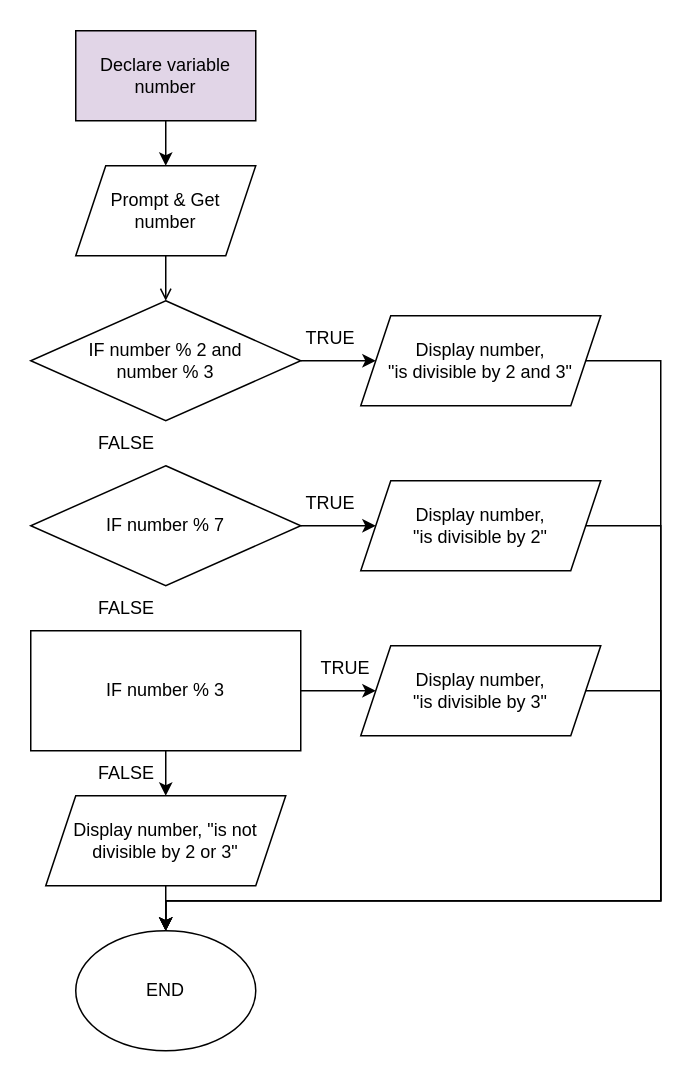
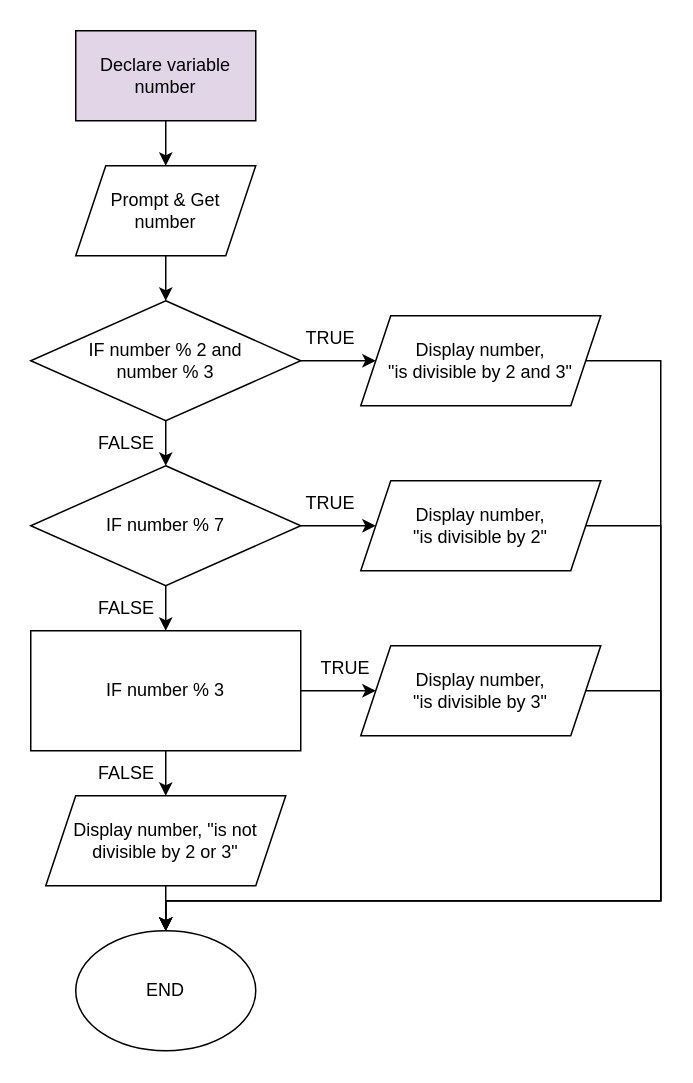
  <mxCell id="0" />
  <mxCell id="1" parent="0" />
  <mxCell id="2" value="" style="edgeStyle=orthogonalEdgeStyle;rounded=0;orthogonalLoop=1;jettySize=auto;html=1;" parent="1" source="3" target="5" edge="1"><mxGeometry relative="1" as="geometry" /></mxCell>
  <mxCell id="3" value="Declare variable number" style="whiteSpace=wrap;html=1;fillColor=#e1d5e7;" parent="1" vertex="1"><mxGeometry x="50" y="20" width="120" height="60" as="geometry" /></mxCell>
- <mxCell id="4" value="" style="edgeStyle=orthogonalEdgeStyle;rounded=0;orthogonalLoop=1;jettySize=auto;html=1;endArrow=open;" parent="1" source="5" target="8" edge="1"><mxGeometry relative="1" as="geometry" /></mxCell>
+ <mxCell id="4" value="" style="edgeStyle=orthogonalEdgeStyle;rounded=0;orthogonalLoop=1;jettySize=auto;html=1;" parent="1" source="5" target="8" edge="1"><mxGeometry relative="1" as="geometry" /></mxCell>
  <mxCell id="5" value="Prompt &amp;amp; Get&lt;br&gt;number" style="shape=parallelogram;perimeter=parallelogramPerimeter;whiteSpace=wrap;html=1;fixedSize=1;" parent="1" vertex="1"><mxGeometry x="50" y="110" width="120" height="60" as="geometry" /></mxCell>
+ <mxCell id="6" value="" style="edgeStyle=orthogonalEdgeStyle;rounded=0;orthogonalLoop=1;jettySize=auto;html=1;" parent="1" source="8" target="11" edge="1"><mxGeometry relative="1" as="geometry" /></mxCell>
  <mxCell id="7" value="" style="edgeStyle=orthogonalEdgeStyle;rounded=0;orthogonalLoop=1;jettySize=auto;html=1;" parent="1" source="8" target="18" edge="1"><mxGeometry relative="1" as="geometry" /></mxCell>
  <mxCell id="8" value="IF&amp;nbsp;number % 2 and&lt;br&gt;number % 3" style="rhombus;whiteSpace=wrap;html=1;" parent="1" vertex="1"><mxGeometry x="20" y="200" width="180" height="80" as="geometry" /></mxCell>
+ <mxCell id="9" value="" style="edgeStyle=orthogonalEdgeStyle;rounded=0;orthogonalLoop=1;jettySize=auto;html=1;" parent="1" source="11" target="14" edge="1"><mxGeometry relative="1" as="geometry" /></mxCell>
  <mxCell id="10" value="" style="edgeStyle=orthogonalEdgeStyle;rounded=0;orthogonalLoop=1;jettySize=auto;html=1;" parent="1" source="11" target="21" edge="1"><mxGeometry relative="1" as="geometry" /></mxCell>
  <mxCell id="11" value="IF&amp;nbsp;number % 7" style="rhombus;whiteSpace=wrap;html=1;" parent="1" vertex="1"><mxGeometry x="20" y="310" width="180" height="80" as="geometry" /></mxCell>
  <mxCell id="12" value="" style="edgeStyle=orthogonalEdgeStyle;rounded=0;orthogonalLoop=1;jettySize=auto;html=1;" parent="1" source="14" target="16" edge="1"><mxGeometry relative="1" as="geometry" /></mxCell>
  <mxCell id="13" value="" style="edgeStyle=orthogonalEdgeStyle;rounded=0;orthogonalLoop=1;jettySize=auto;html=1;" parent="1" source="14" target="23" edge="1"><mxGeometry relative="1" as="geometry" /></mxCell>
  <mxCell id="14" value="IF&amp;nbsp;number % 3" style="whiteSpace=wrap;html=1;rounded=0;" parent="1" vertex="1"><mxGeometry x="20" y="420" width="180" height="80" as="geometry" /></mxCell>
  <mxCell id="15" value="" style="edgeStyle=orthogonalEdgeStyle;rounded=0;orthogonalLoop=1;jettySize=auto;html=1;entryX=0.5;entryY=0;entryDx=0;entryDy=0;" parent="1" source="16" target="19" edge="1"><mxGeometry relative="1" as="geometry"><mxPoint x="110" y="660" as="targetPoint" /></mxGeometry></mxCell>
  <mxCell id="16" value="Display number, &quot;is not divisible by 2 or 3&quot;" style="shape=parallelogram;perimeter=parallelogramPerimeter;whiteSpace=wrap;html=1;fixedSize=1;" parent="1" vertex="1"><mxGeometry x="30" y="530" width="160" height="60" as="geometry" /></mxCell>
  <mxCell id="17" style="edgeStyle=orthogonalEdgeStyle;rounded=0;orthogonalLoop=1;jettySize=auto;html=1;exitX=1;exitY=0.5;exitDx=0;exitDy=0;entryX=0.5;entryY=0;entryDx=0;entryDy=0;" parent="1" source="18" target="19" edge="1"><mxGeometry relative="1" as="geometry"><mxPoint x="470" y="640" as="targetPoint" /><Array as="points"><mxPoint x="440" y="240" /><mxPoint x="440" y="600" /><mxPoint x="110" y="600" /></Array></mxGeometry></mxCell>
  <mxCell id="18" value="Display number,&lt;br&gt;&quot;is divisible by 2 and 3&quot;" style="shape=parallelogram;perimeter=parallelogramPerimeter;whiteSpace=wrap;html=1;fixedSize=1;" parent="1" vertex="1"><mxGeometry x="240" y="210" width="160" height="60" as="geometry" /></mxCell>
  <mxCell id="19" value="END" style="ellipse;whiteSpace=wrap;html=1;" parent="1" vertex="1"><mxGeometry x="50" y="620" width="120" height="80" as="geometry" /></mxCell>
  <mxCell id="20" style="edgeStyle=orthogonalEdgeStyle;rounded=0;orthogonalLoop=1;jettySize=auto;html=1;exitX=1;exitY=0.5;exitDx=0;exitDy=0;entryX=0.5;entryY=0;entryDx=0;entryDy=0;" parent="1" source="21" target="19" edge="1"><mxGeometry relative="1" as="geometry"><mxPoint x="480" y="600" as="targetPoint" /><Array as="points"><mxPoint x="440" y="350" /><mxPoint x="440" y="600" /><mxPoint x="110" y="600" /></Array></mxGeometry></mxCell>
  <mxCell id="21" value="Display number,&lt;br&gt;&quot;is divisible by 2&quot;" style="shape=parallelogram;perimeter=parallelogramPerimeter;whiteSpace=wrap;html=1;fixedSize=1;" parent="1" vertex="1"><mxGeometry x="240" y="320" width="160" height="60" as="geometry" /></mxCell>
  <mxCell id="22" style="edgeStyle=orthogonalEdgeStyle;rounded=0;orthogonalLoop=1;jettySize=auto;html=1;exitX=1;exitY=0.5;exitDx=0;exitDy=0;" parent="1" source="23" edge="1"><mxGeometry relative="1" as="geometry"><mxPoint x="110" y="620" as="targetPoint" /><Array as="points"><mxPoint x="440" y="460" /><mxPoint x="440" y="600" /><mxPoint x="110" y="600" /></Array></mxGeometry></mxCell>
  <mxCell id="23" value="Display number,&lt;br&gt;&quot;is divisible by 3&quot;" style="shape=parallelogram;perimeter=parallelogramPerimeter;whiteSpace=wrap;html=1;fixedSize=1;" parent="1" vertex="1"><mxGeometry x="240" y="430" width="160" height="60" as="geometry" /></mxCell>
  <mxCell id="24" value="TRUE" style="text;strokeColor=none;align=center;fillColor=none;html=1;verticalAlign=middle;whiteSpace=wrap;rounded=0;" vertex="1" parent="1"><mxGeometry x="190" y="210" width="60" height="30" as="geometry" /></mxCell>
  <mxCell id="25" value="TRUE" style="text;strokeColor=none;align=center;fillColor=none;html=1;verticalAlign=middle;whiteSpace=wrap;rounded=0;" vertex="1" parent="1"><mxGeometry x="190" y="320" width="60" height="30" as="geometry" /></mxCell>
  <mxCell id="26" value="TRUE" style="text;strokeColor=none;align=center;fillColor=none;html=1;verticalAlign=middle;whiteSpace=wrap;rounded=0;" vertex="1" parent="1"><mxGeometry x="200" y="430" width="60" height="30" as="geometry" /></mxCell>
  <mxCell id="27" value="FALSE" style="text;strokeColor=none;align=center;fillColor=none;html=1;verticalAlign=middle;whiteSpace=wrap;rounded=0;" vertex="1" parent="1"><mxGeometry x="54" y="280" width="60" height="30" as="geometry" /></mxCell>
  <mxCell id="28" value="FALSE" style="text;strokeColor=none;align=center;fillColor=none;html=1;verticalAlign=middle;whiteSpace=wrap;rounded=0;" vertex="1" parent="1"><mxGeometry x="54" y="390" width="60" height="30" as="geometry" /></mxCell>
  <mxCell id="29" value="FALSE" style="text;strokeColor=none;align=center;fillColor=none;html=1;verticalAlign=middle;whiteSpace=wrap;rounded=0;" vertex="1" parent="1"><mxGeometry x="54" y="500" width="60" height="30" as="geometry" /></mxCell>
